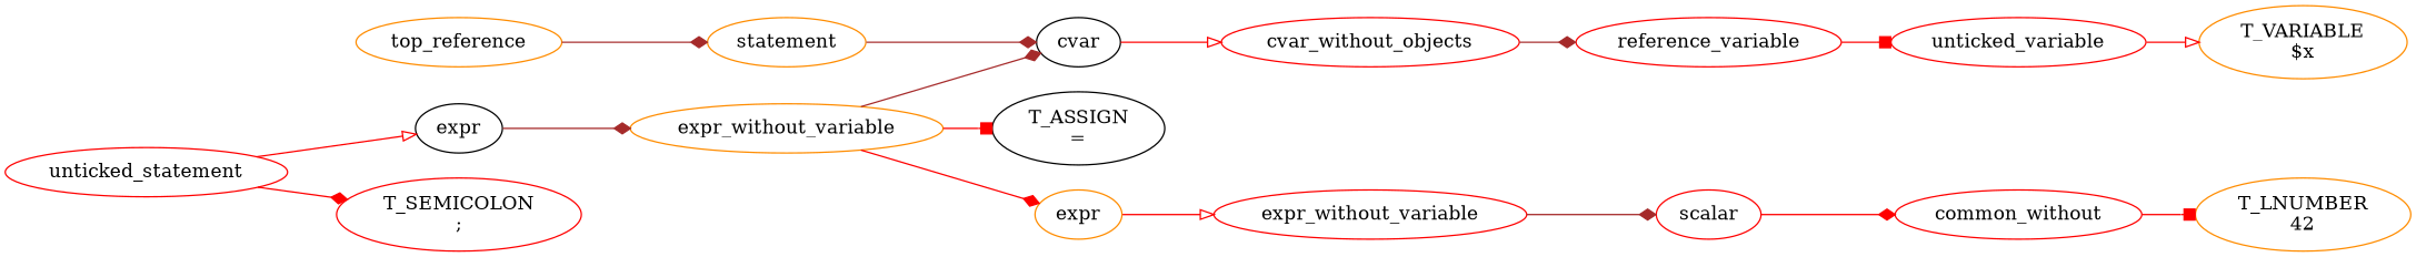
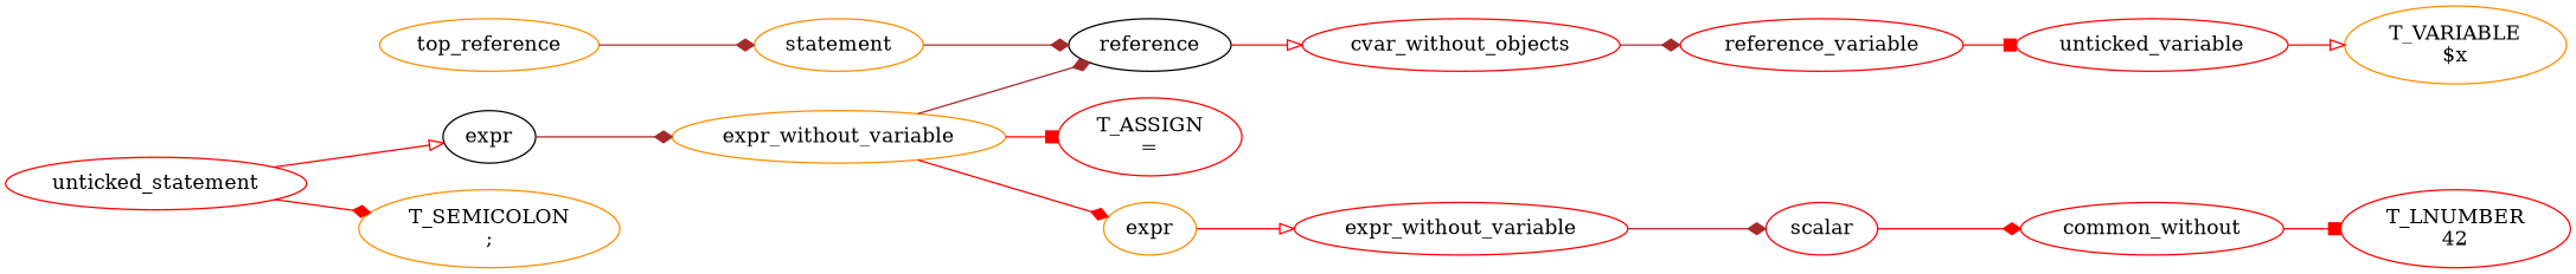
  digraph {
    rankdir=LR
    node [color=red]
    edge [arrowhead=diamond color=red]
    n1 [color=darkorange label=top_reference]
    n2 [color=darkorange label=statement]
-   n3 [color=black label=cvar]
+   n3 [color=black label=reference]
    n4 [label=unticked_statement]
    n5 [color=black label=expr]
-   n6 [label="T_SEMICOLON\n;"]
+   n6 [color=darkorange label="T_SEMICOLON\n;"]
    n7 [color=darkorange label=expr_without_variable]
-   n8 [color=black label="T_ASSIGN\n="]
+   n8 [label="T_ASSIGN\n="]
    n9 [color=darkorange label=expr]
    n10 [label=cvar_without_objects]
    n11 [label=expr_without_variable]
    n12 [label=reference_variable]
    n13 [label=unticked_variable]
    n14 [color=darkorange label="T_VARIABLE\n$x"]
    n15 [label=scalar]
    n16 [label=common_without]
-   n17 [color=darkorange label="T_LNUMBER\n42"]
+   n17 [label="T_LNUMBER\n42"]
    n1 -> n2 [color=brown]
    n2 -> n3 [color=brown]
    n3 -> n10 [arrowhead=onormal]
    n4 -> n5 [arrowhead=onormal]
    n4 -> n6
    n5 -> n7 [color=brown]
    n7 -> n3 [color=brown]
    n7 -> n8 [arrowhead=box]
    n7 -> n9
    n9 -> n11 [arrowhead=onormal]
    n10 -> n12 [color=brown]
    n11 -> n15 [color=brown]
    n12 -> n13 [arrowhead=box]
    n13 -> n14 [arrowhead=onormal]
    n15 -> n16
    n16 -> n17 [arrowhead=box]
  }
